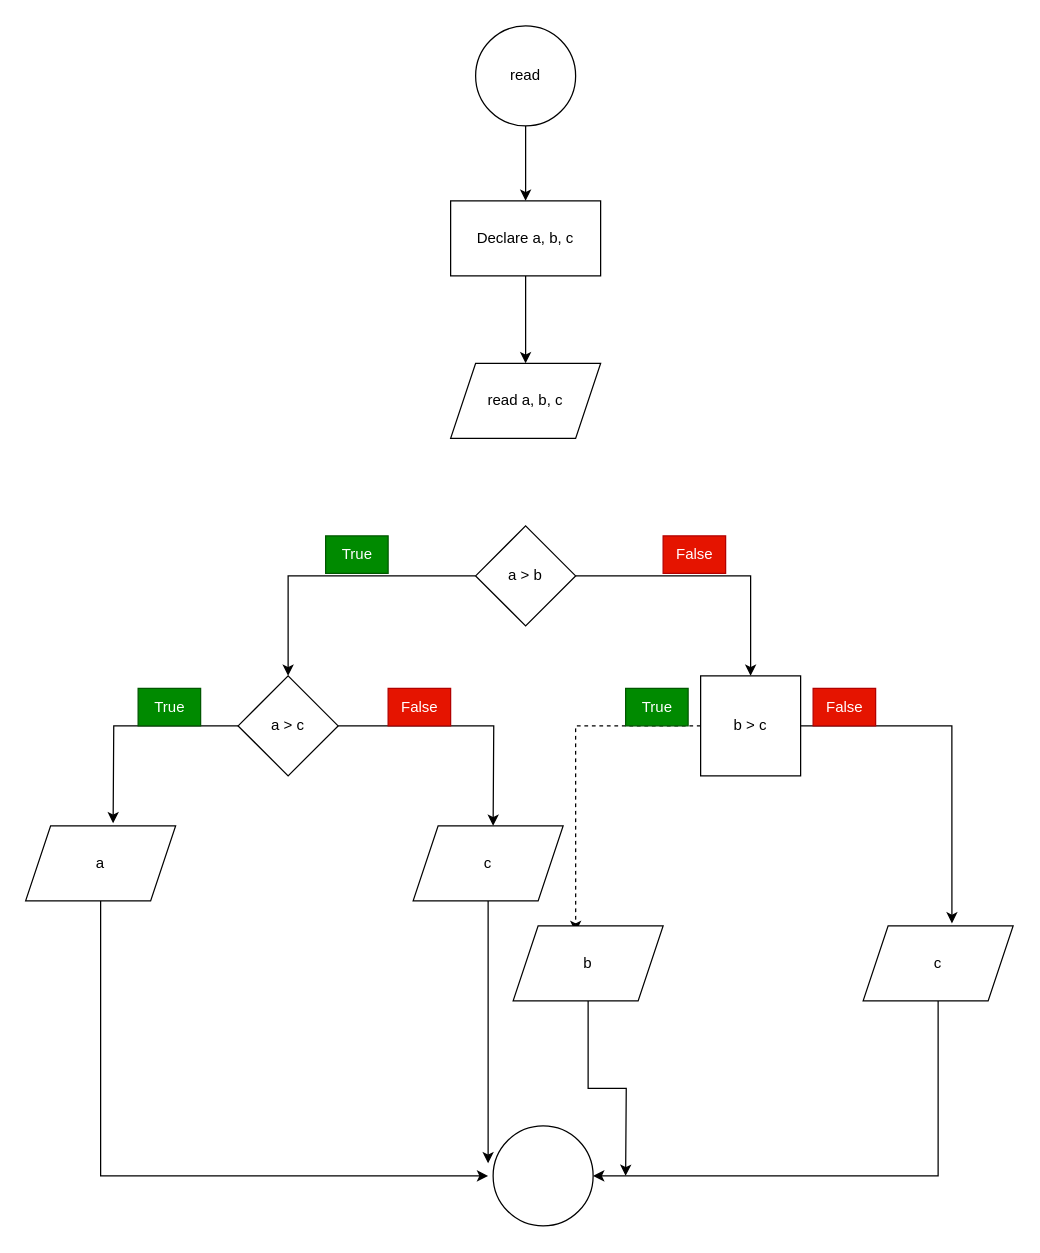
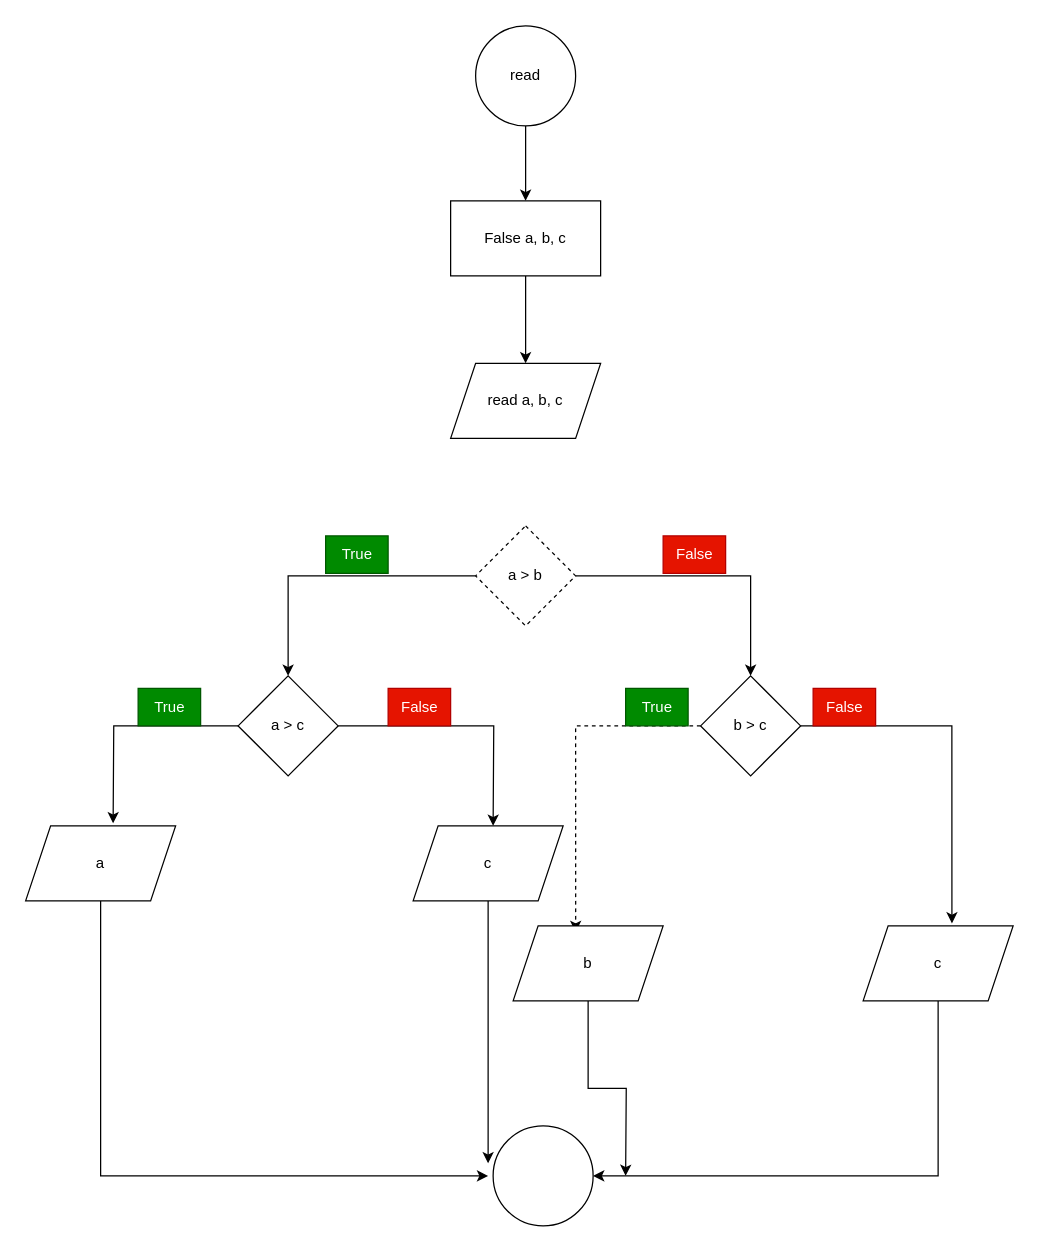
  <mxCell id="0" />
  <mxCell id="1" parent="0" />
  <mxCell id="2" style="edgeStyle=orthogonalEdgeStyle;rounded=0;orthogonalLoop=1;jettySize=auto;html=1;entryX=0.5;entryY=0;entryDx=0;entryDy=0;" edge="1" parent="1" source="3" target="4"><mxGeometry relative="1" as="geometry" /></mxCell>
  <mxCell id="3" value="read" style="ellipse;whiteSpace=wrap;html=1;aspect=fixed;" vertex="1" parent="1"><mxGeometry x="380" y="20" width="80" height="80" as="geometry" /></mxCell>
- <mxCell id="4" value="Declare a, b, c" style="rounded=0;whiteSpace=wrap;html=1;" vertex="1" parent="1"><mxGeometry x="360" y="160" width="120" height="60" as="geometry" /></mxCell>
+ <mxCell id="4" value="False a, b, c" style="rounded=0;whiteSpace=wrap;html=1;" vertex="1" parent="1"><mxGeometry x="360" y="160" width="120" height="60" as="geometry" /></mxCell>
  <mxCell id="5" value="read a, b, c" style="shape=parallelogram;perimeter=parallelogramPerimeter;whiteSpace=wrap;html=1;fixedSize=1;" vertex="1" parent="1"><mxGeometry x="360" y="290" width="120" height="60" as="geometry" /></mxCell>
  <mxCell id="6" style="edgeStyle=orthogonalEdgeStyle;rounded=0;orthogonalLoop=1;jettySize=auto;html=1;" edge="1" parent="1" source="4"><mxGeometry relative="1" as="geometry"><mxPoint x="420" y="290" as="targetPoint" /></mxGeometry></mxCell>
  <mxCell id="7" style="edgeStyle=orthogonalEdgeStyle;rounded=0;orthogonalLoop=1;jettySize=auto;html=1;entryX=0.5;entryY=0;entryDx=0;entryDy=0;" edge="1" parent="1" source="9" target="14"><mxGeometry relative="1" as="geometry"><mxPoint x="180" y="460" as="targetPoint" /></mxGeometry></mxCell>
  <mxCell id="8" style="edgeStyle=orthogonalEdgeStyle;rounded=0;orthogonalLoop=1;jettySize=auto;html=1;entryX=0.5;entryY=0;entryDx=0;entryDy=0;" edge="1" parent="1" source="9" target="17"><mxGeometry relative="1" as="geometry"><mxPoint x="660" y="540" as="targetPoint" /><Array as="points"><mxPoint x="600" y="460" /></Array></mxGeometry></mxCell>
- <mxCell id="9" value="a &amp;gt; b" style="rhombus;whiteSpace=wrap;html=1;" vertex="1" parent="1"><mxGeometry x="380" y="420" width="80" height="80" as="geometry" /></mxCell>
+ <mxCell id="9" value="a &amp;gt; b" style="rhombus;whiteSpace=wrap;html=1;dashed=1;" vertex="1" parent="1"><mxGeometry x="380" y="420" width="80" height="80" as="geometry" /></mxCell>
  <mxCell id="10" value="True" style="text;html=1;align=center;verticalAlign=middle;resizable=0;points=[];autosize=1;strokeColor=#005700;fillColor=#008a00;fontColor=#ffffff;" vertex="1" parent="1"><mxGeometry x="260" y="428" width="50" height="30" as="geometry" /></mxCell>
  <mxCell id="11" value="False" style="text;html=1;align=center;verticalAlign=middle;resizable=0;points=[];autosize=1;strokeColor=#B20000;fillColor=light-dark(#e51400, #ff1500);fontColor=#ffffff;" vertex="1" parent="1"><mxGeometry x="530" y="428" width="50" height="30" as="geometry" /></mxCell>
  <mxCell id="12" style="edgeStyle=orthogonalEdgeStyle;rounded=0;orthogonalLoop=1;jettySize=auto;html=1;" edge="1" parent="1" source="14"><mxGeometry relative="1" as="geometry"><mxPoint x="90" y="658" as="targetPoint" /></mxGeometry></mxCell>
  <mxCell id="13" style="edgeStyle=orthogonalEdgeStyle;rounded=0;orthogonalLoop=1;jettySize=auto;html=1;entryX=0.5;entryY=0;entryDx=0;entryDy=0;" edge="1" parent="1" source="14"><mxGeometry relative="1" as="geometry"><mxPoint x="394" y="660" as="targetPoint" /></mxGeometry></mxCell>
  <mxCell id="14" value="a &amp;gt; c" style="rhombus;whiteSpace=wrap;html=1;" vertex="1" parent="1"><mxGeometry x="190" y="540" width="80" height="80" as="geometry" /></mxCell>
  <mxCell id="15" style="edgeStyle=orthogonalEdgeStyle;rounded=0;orthogonalLoop=1;jettySize=auto;html=1;entryX=0.417;entryY=0.083;entryDx=0;entryDy=0;entryPerimeter=0;dashed=1;" edge="1" parent="1" source="17" target="27"><mxGeometry relative="1" as="geometry"><mxPoint x="460" y="580" as="targetPoint" /></mxGeometry></mxCell>
  <mxCell id="16" style="edgeStyle=orthogonalEdgeStyle;rounded=0;orthogonalLoop=1;jettySize=auto;html=1;entryX=0.592;entryY=-0.033;entryDx=0;entryDy=0;entryPerimeter=0;" edge="1" parent="1" source="17" target="29"><mxGeometry relative="1" as="geometry"><mxPoint x="740" y="580" as="targetPoint" /></mxGeometry></mxCell>
- <mxCell id="17" value="b &amp;gt; c" style="whiteSpace=wrap;html=1;rounded=0;" vertex="1" parent="1"><mxGeometry x="560" y="540" width="80" height="80" as="geometry" /></mxCell>
+ <mxCell id="17" value="b &amp;gt; c" style="rhombus;whiteSpace=wrap;html=1;" vertex="1" parent="1"><mxGeometry x="560" y="540" width="80" height="80" as="geometry" /></mxCell>
  <mxCell id="18" value="True" style="text;html=1;align=center;verticalAlign=middle;resizable=0;points=[];autosize=1;strokeColor=#005700;fillColor=#008a00;fontColor=#ffffff;" vertex="1" parent="1"><mxGeometry x="110" y="550" width="50" height="30" as="geometry" /></mxCell>
  <mxCell id="19" value="False" style="text;html=1;align=center;verticalAlign=middle;resizable=0;points=[];autosize=1;strokeColor=#B20000;fillColor=light-dark(#e51400, #ff1500);fontColor=#ffffff;" vertex="1" parent="1"><mxGeometry x="310" y="550" width="50" height="30" as="geometry" /></mxCell>
  <mxCell id="20" style="edgeStyle=orthogonalEdgeStyle;rounded=0;orthogonalLoop=1;jettySize=auto;html=1;" edge="1" parent="1" source="21"><mxGeometry relative="1" as="geometry"><mxPoint x="390" y="940" as="targetPoint" /><Array as="points"><mxPoint x="80" y="940" /></Array></mxGeometry></mxCell>
  <mxCell id="21" value="a" style="shape=parallelogram;perimeter=parallelogramPerimeter;whiteSpace=wrap;html=1;fixedSize=1;" vertex="1" parent="1"><mxGeometry y="660" width="120" height="60" as="geometry" x="20" /></mxCell>
  <mxCell id="22" style="edgeStyle=orthogonalEdgeStyle;rounded=0;orthogonalLoop=1;jettySize=auto;html=1;" edge="1" parent="1" source="23"><mxGeometry relative="1" as="geometry"><mxPoint x="390" y="930" as="targetPoint" /></mxGeometry></mxCell>
  <mxCell id="23" value="c" style="shape=parallelogram;perimeter=parallelogramPerimeter;whiteSpace=wrap;html=1;fixedSize=1;" vertex="1" parent="1"><mxGeometry x="330" y="660" width="120" height="60" as="geometry" /></mxCell>
  <mxCell id="24" value="True" style="text;html=1;align=center;verticalAlign=middle;resizable=0;points=[];autosize=1;strokeColor=#005700;fillColor=#008a00;fontColor=#ffffff;" vertex="1" parent="1"><mxGeometry x="500" y="550" width="50" height="30" as="geometry" /></mxCell>
  <mxCell id="25" value="False" style="text;html=1;align=center;verticalAlign=middle;resizable=0;points=[];autosize=1;strokeColor=#B20000;fillColor=light-dark(#e51400, #ff1500);fontColor=#ffffff;" vertex="1" parent="1"><mxGeometry x="650" y="550" width="50" height="30" as="geometry" /></mxCell>
  <mxCell id="26" style="edgeStyle=orthogonalEdgeStyle;rounded=0;orthogonalLoop=1;jettySize=auto;html=1;" edge="1" parent="1" source="27"><mxGeometry relative="1" as="geometry"><mxPoint x="500" y="940" as="targetPoint" /></mxGeometry></mxCell>
  <mxCell id="27" value="b" style="shape=parallelogram;perimeter=parallelogramPerimeter;whiteSpace=wrap;html=1;fixedSize=1;" vertex="1" parent="1"><mxGeometry x="410" y="740" width="120" height="60" as="geometry" /></mxCell>
  <mxCell id="28" style="edgeStyle=orthogonalEdgeStyle;rounded=0;orthogonalLoop=1;jettySize=auto;html=1;entryX=1;entryY=0.5;entryDx=0;entryDy=0;" edge="1" parent="1" source="29" target="30"><mxGeometry relative="1" as="geometry"><mxPoint x="750" y="940" as="targetPoint" /><Array as="points"><mxPoint x="750" y="940" /></Array></mxGeometry></mxCell>
  <mxCell id="29" value="c" style="shape=parallelogram;perimeter=parallelogramPerimeter;whiteSpace=wrap;html=1;fixedSize=1;" vertex="1" parent="1"><mxGeometry x="690" y="740" width="120" height="60" as="geometry" /></mxCell>
  <mxCell id="30" value="" style="ellipse;whiteSpace=wrap;html=1;aspect=fixed;" vertex="1" parent="1"><mxGeometry x="394" y="900" width="80" height="80" as="geometry" /></mxCell>
